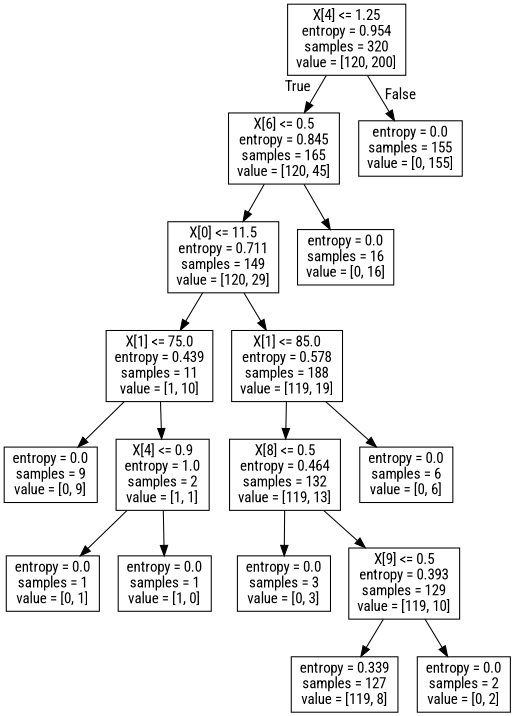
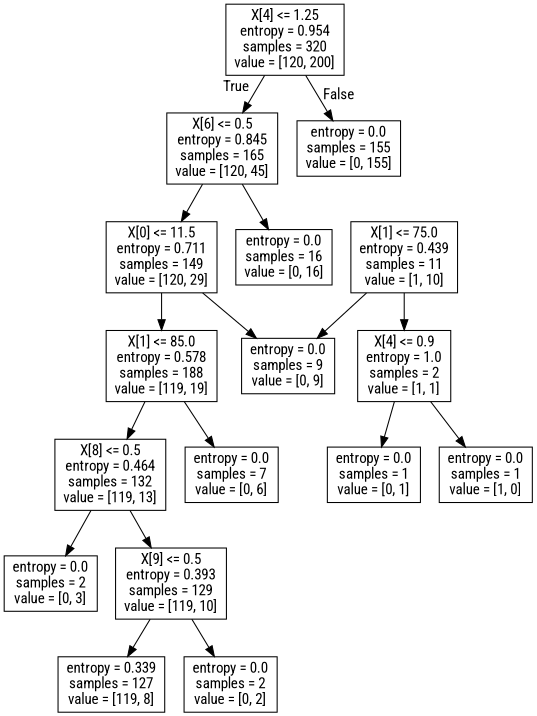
  digraph {
    fontname="Roboto Condensed"
    node [fontname="Roboto Condensed" shape=box]
    edge [fontname="Roboto Condensed"]
    n1 [label="X[4] <= 1.25\nentropy = 0.954\nsamples = 320\nvalue = [120, 200]"]
    n2 [label="X[6] <= 0.5\nentropy = 0.845\nsamples = 165\nvalue = [120, 45]"]
    n3 [label="entropy = 0.0\nsamples = 155\nvalue = [0, 155]"]
    n4 [label="X[0] <= 11.5\nentropy = 0.711\nsamples = 149\nvalue = [120, 29]"]
    n5 [label="entropy = 0.0\nsamples = 16\nvalue = [0, 16]"]
    n6 [label="X[1] <= 75.0\nentropy = 0.439\nsamples = 11\nvalue = [1, 10]"]
    n7 [label="X[1] <= 85.0\nentropy = 0.578\nsamples = 188\nvalue = [119, 19]"]
    n8 [label="entropy = 0.0\nsamples = 9\nvalue = [0, 9]"]
    n9 [label="X[4] <= 0.9\nentropy = 1.0\nsamples = 2\nvalue = [1, 1]"]
    n10 [label="X[8] <= 0.5\nentropy = 0.464\nsamples = 132\nvalue = [119, 13]"]
-   n11 [label="entropy = 0.0\nsamples = 6\nvalue = [0, 6]"]
+   n11 [label="entropy = 0.0\nsamples = 7\nvalue = [0, 6]"]
    n12 [label="entropy = 0.0\nsamples = 1\nvalue = [0, 1]"]
    n13 [label="entropy = 0.0\nsamples = 1\nvalue = [1, 0]"]
-   n14 [label="entropy = 0.0\nsamples = 3\nvalue = [0, 3]"]
+   n14 [label="entropy = 0.0\nsamples = 2\nvalue = [0, 3]"]
    n15 [label="X[9] <= 0.5\nentropy = 0.393\nsamples = 129\nvalue = [119, 10]"]
    n16 [label="entropy = 0.339\nsamples = 127\nvalue = [119, 8]"]
    n17 [label="entropy = 0.0\nsamples = 2\nvalue = [0, 2]"]
    n1 -> n2 [headlabel=True labelangle=45 labeldistance=2.5]
    n1 -> n3 [headlabel=False labelangle=-45 labeldistance=2.5]
    n2 -> n4
    n2 -> n5
-   n4 -> n6
+   n4 -> n8
    n4 -> n7
    n6 -> n8
    n6 -> n9
    n7 -> n10
    n7 -> n11
    n9 -> n12
    n9 -> n13
    n10 -> n14
    n10 -> n15
    n15 -> n16
    n15 -> n17
  }
